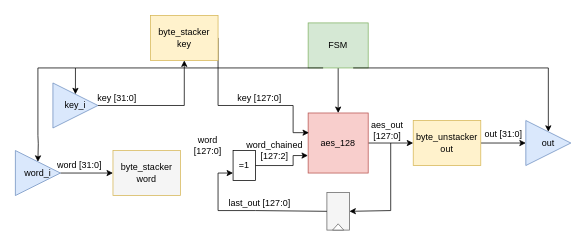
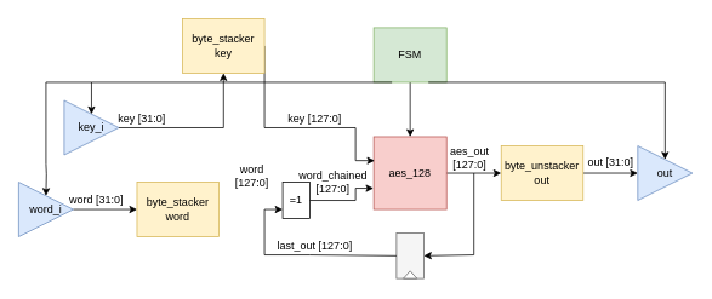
  <mxCell id="0" />
  <mxCell id="1" parent="0" />
  <mxCell id="2" value="" style="edgeStyle=orthogonalEdgeStyle;rounded=0;orthogonalLoop=1;jettySize=auto;html=1;entryX=0;entryY=0.5;entryDx=0;entryDy=0;" parent="1" source="3" target="15" edge="1"><mxGeometry relative="1" as="geometry"><mxPoint x="540" y="190" as="targetPoint" /></mxGeometry></mxCell>
  <mxCell id="3" value="aes_128" style="rounded=0;whiteSpace=wrap;html=1;fillColor=#f8cecc;strokeColor=#b85450;" parent="1" vertex="1"><mxGeometry x="410" y="150" width="80" height="80" as="geometry" /></mxCell>
  <mxCell id="4" value="" style="edgeStyle=orthogonalEdgeStyle;rounded=0;orthogonalLoop=1;jettySize=auto;html=1;entryX=0.014;entryY=0.328;entryDx=0;entryDy=0;entryPerimeter=0;exitX=1;exitY=0.5;exitDx=0;exitDy=0;" parent="1" source="5" target="3" edge="1"><mxGeometry relative="1" as="geometry"><mxPoint x="390" y="170" as="targetPoint" /><mxPoint x="370" y="140" as="sourcePoint" /><Array as="points"><mxPoint x="390" y="140" /><mxPoint x="390" y="176" /></Array></mxGeometry></mxCell>
  <mxCell id="5" value="byte_stacker key" style="rounded=0;whiteSpace=wrap;html=1;fillColor=#fff2cc;strokeColor=#d6b656;" parent="1" vertex="1"><mxGeometry x="200" y="20" width="90" height="60" as="geometry" /></mxCell>
- <mxCell id="6" value="byte_stacker word" style="rounded=0;whiteSpace=wrap;html=1;fillColor=#f5f5f5;strokeColor=#d6b656;" parent="1" vertex="1"><mxGeometry x="150" y="200" width="90" height="60" as="geometry" /></mxCell>
+ <mxCell id="6" value="byte_stacker word" style="rounded=0;whiteSpace=wrap;html=1;fillColor=#fff2cc;strokeColor=#d6b656;" parent="1" vertex="1"><mxGeometry x="150" y="200" width="90" height="60" as="geometry" /></mxCell>
  <mxCell id="7" value="" style="edgeStyle=orthogonalEdgeStyle;rounded=0;orthogonalLoop=1;jettySize=auto;html=1;" parent="1" source="8" target="5" edge="1"><mxGeometry relative="1" as="geometry" /></mxCell>
  <mxCell id="8" value="key_i" style="triangle;whiteSpace=wrap;html=1;fillColor=#dae8fc;strokeColor=#6c8ebf;" parent="1" vertex="1"><mxGeometry x="70" y="110" width="60" height="60" as="geometry" /></mxCell>
  <mxCell id="9" value="" style="edgeStyle=orthogonalEdgeStyle;rounded=0;orthogonalLoop=1;jettySize=auto;html=1;" parent="1" source="10" target="6" edge="1"><mxGeometry relative="1" as="geometry" /></mxCell>
  <mxCell id="10" value="word_i" style="triangle;whiteSpace=wrap;html=1;fillColor=#dae8fc;strokeColor=#6c8ebf;" parent="1" vertex="1"><mxGeometry x="20" y="200" width="60" height="60" as="geometry" /></mxCell>
  <mxCell id="11" value="key [31:0]" style="text;html=1;align=center;verticalAlign=middle;resizable=0;points=[];autosize=1;strokeColor=none;fillColor=none;" parent="1" vertex="1"><mxGeometry x="120" y="120" width="70" height="20" as="geometry" /></mxCell>
  <mxCell id="12" value="word [31:0]" style="text;html=1;align=center;verticalAlign=middle;resizable=0;points=[];autosize=1;strokeColor=none;fillColor=none;" parent="1" vertex="1"><mxGeometry x="65" y="205" width="80" height="30" as="geometry" /></mxCell>
  <mxCell id="13" value="&lt;div&gt;aes_out&lt;/div&gt;&lt;div&gt;[127:0]&lt;/div&gt;" style="text;html=1;align=center;verticalAlign=middle;resizable=0;points=[];autosize=1;strokeColor=none;fillColor=none;" parent="1" vertex="1"><mxGeometry x="480" y="153" width="70" height="40" as="geometry" /></mxCell>
  <mxCell id="14" value="" style="edgeStyle=orthogonalEdgeStyle;rounded=0;orthogonalLoop=1;jettySize=auto;html=1;" parent="1" source="15" target="16" edge="1"><mxGeometry relative="1" as="geometry" /></mxCell>
  <mxCell id="15" value="byte_unstacker out" style="rounded=0;whiteSpace=wrap;html=1;fillColor=#fff2cc;strokeColor=#d6b656;" parent="1" vertex="1"><mxGeometry x="550" y="160" width="90" height="60" as="geometry" /></mxCell>
  <mxCell id="16" value="out" style="triangle;whiteSpace=wrap;html=1;fillColor=#dae8fc;strokeColor=#6c8ebf;" parent="1" vertex="1"><mxGeometry x="700" y="160" width="60" height="60" as="geometry" /></mxCell>
  <mxCell id="17" value="out [31:0]" style="text;html=1;align=center;verticalAlign=middle;resizable=0;points=[];autosize=1;strokeColor=none;fillColor=none;" parent="1" vertex="1"><mxGeometry x="635" y="163" width="70" height="30" as="geometry" /></mxCell>
  <mxCell id="18" value="" style="edgeStyle=orthogonalEdgeStyle;rounded=0;orthogonalLoop=1;jettySize=auto;html=1;" parent="1" source="19" target="3" edge="1"><mxGeometry relative="1" as="geometry" /></mxCell>
  <mxCell id="19" value="FSM" style="rounded=0;whiteSpace=wrap;html=1;fillColor=#d5e8d4;strokeColor=#82b366;" parent="1" vertex="1"><mxGeometry x="410" y="30" width="80" height="60" as="geometry" /></mxCell>
  <mxCell id="20" value="" style="endArrow=classic;html=1;rounded=0;entryX=0.5;entryY=0;entryDx=0;entryDy=0;exitX=0.75;exitY=1;exitDx=0;exitDy=0;edgeStyle=orthogonalEdgeStyle;" parent="1" source="19" target="16" edge="1"><mxGeometry width="50" height="50" relative="1" as="geometry"><mxPoint x="660" y="120" as="sourcePoint" /><mxPoint x="710" y="70" as="targetPoint" /><Array as="points"><mxPoint x="470" y="90" /><mxPoint x="730" y="90" /></Array></mxGeometry></mxCell>
  <mxCell id="21" value="" style="endArrow=classic;html=1;rounded=0;exitX=0.25;exitY=1;exitDx=0;exitDy=0;entryX=0.5;entryY=0;entryDx=0;entryDy=0;edgeStyle=orthogonalEdgeStyle;" parent="1" source="19" target="8" edge="1"><mxGeometry width="50" height="50" relative="1" as="geometry"><mxPoint x="200" y="50" as="sourcePoint" /><mxPoint x="250" y="0" as="targetPoint" /><Array as="points"><mxPoint x="430" y="90" /><mxPoint x="100" y="90" /></Array></mxGeometry></mxCell>
  <mxCell id="22" value="" style="endArrow=classic;html=1;rounded=0;entryX=0.5;entryY=0;entryDx=0;entryDy=0;edgeStyle=orthogonalEdgeStyle;" parent="1" target="10" edge="1"><mxGeometry width="50" height="50" relative="1" as="geometry"><mxPoint x="50" y="180" as="sourcePoint" /><mxPoint x="230" y="-40" as="targetPoint" /></mxGeometry></mxCell>
  <mxCell id="23" value="" style="endArrow=none;html=1;rounded=0;" parent="1" edge="1"><mxGeometry width="50" height="50" relative="1" as="geometry"><mxPoint x="50" y="180" as="sourcePoint" /><mxPoint x="50" y="90" as="targetPoint" /></mxGeometry></mxCell>
  <mxCell id="24" value="" style="endArrow=none;html=1;rounded=0;" parent="1" edge="1"><mxGeometry width="50" height="50" relative="1" as="geometry"><mxPoint x="50" y="90" as="sourcePoint" /><mxPoint x="100" y="90" as="targetPoint" /></mxGeometry></mxCell>
  <mxCell id="25" value="" style="group" vertex="1" connectable="0" parent="1"><mxGeometry x="435" y="256" width="30" height="50" as="geometry" /></mxCell>
  <mxCell id="26" value="" style="rounded=0;whiteSpace=wrap;html=1;fillColor=#f5f5f5;fontColor=#333333;strokeColor=#666666;" vertex="1" parent="25"><mxGeometry width="30" height="50" as="geometry" /></mxCell>
  <mxCell id="27" value="" style="triangle;whiteSpace=wrap;html=1;direction=north;strokeColor=#666666;" vertex="1" parent="25"><mxGeometry x="7.5" y="41.667" width="15" height="8.333" as="geometry" /></mxCell>
  <mxCell id="28" value="=1" style="rounded=0;whiteSpace=wrap;html=1;" vertex="1" parent="1"><mxGeometry x="310" y="200" width="30" height="40" as="geometry" /></mxCell>
  <mxCell id="29" value="" style="edgeStyle=orthogonalEdgeStyle;rounded=0;orthogonalLoop=1;jettySize=auto;html=1;entryX=-0.003;entryY=0.709;entryDx=0;entryDy=0;entryPerimeter=0;exitX=1;exitY=0.5;exitDx=0;exitDy=0;" edge="1" parent="1" source="28" target="3"><mxGeometry relative="1" as="geometry"><mxPoint x="421.12" y="186.24" as="targetPoint" /><mxPoint x="380" y="150" as="sourcePoint" /><Array as="points"><mxPoint x="390" y="220" /><mxPoint x="390" y="207" /></Array></mxGeometry></mxCell>
  <mxCell id="30" value="&lt;div&gt;word&lt;/div&gt;&lt;div&gt;[127:0]&lt;/div&gt;" style="text;html=1;align=center;verticalAlign=middle;resizable=0;points=[];autosize=1;strokeColor=none;fillColor=none;" vertex="1" parent="1"><mxGeometry x="246" y="173" width="60" height="40" as="geometry" /></mxCell>
  <mxCell id="31" value="key [127:0]" style="text;html=1;align=center;verticalAlign=middle;resizable=0;points=[];autosize=1;strokeColor=none;fillColor=none;" vertex="1" parent="1"><mxGeometry x="305" y="115" width="80" height="30" as="geometry" /></mxCell>
  <mxCell id="32" value="" style="endArrow=classic;html=1;rounded=0;entryX=1;entryY=0.5;entryDx=0;entryDy=0;" edge="1" parent="1" target="26"><mxGeometry width="50" height="50" relative="1" as="geometry"><mxPoint x="520" y="190" as="sourcePoint" /><mxPoint x="540" y="250" as="targetPoint" /><Array as="points"><mxPoint x="520" y="280" /></Array></mxGeometry></mxCell>
  <mxCell id="33" value="" style="endArrow=classic;html=1;rounded=0;exitX=0;exitY=0.5;exitDx=0;exitDy=0;entryX=0;entryY=0.75;entryDx=0;entryDy=0;" edge="1" parent="1" source="26" target="28"><mxGeometry width="50" height="50" relative="1" as="geometry"><mxPoint x="280" y="320" as="sourcePoint" /><mxPoint x="330" y="270" as="targetPoint" /><Array as="points"><mxPoint x="340" y="280" /><mxPoint x="290" y="280" /><mxPoint x="290" y="230" /></Array></mxGeometry></mxCell>
  <mxCell id="34" value="&lt;div&gt;last_out [127:0]&lt;/div&gt;" style="text;html=1;align=center;verticalAlign=middle;resizable=0;points=[];autosize=1;strokeColor=none;fillColor=none;" vertex="1" parent="1"><mxGeometry x="290" y="256" width="110" height="30" as="geometry" /></mxCell>
- <mxCell id="35" value="&lt;div&gt;word_chained&lt;/div&gt;&lt;div&gt;[127:2]&lt;/div&gt;" style="text;html=1;align=center;verticalAlign=middle;resizable=0;points=[];autosize=1;strokeColor=none;fillColor=none;" vertex="1" parent="1"><mxGeometry x="315" y="180" width="100" height="40" as="geometry" /></mxCell>
+ <mxCell id="35" value="&lt;div&gt;word_chained&lt;/div&gt;&lt;div&gt;[127:0]&lt;/div&gt;" style="text;html=1;align=center;verticalAlign=middle;resizable=0;points=[];autosize=1;strokeColor=none;fillColor=none;" vertex="1" parent="1"><mxGeometry x="315" y="180" width="100" height="40" as="geometry" /></mxCell>
